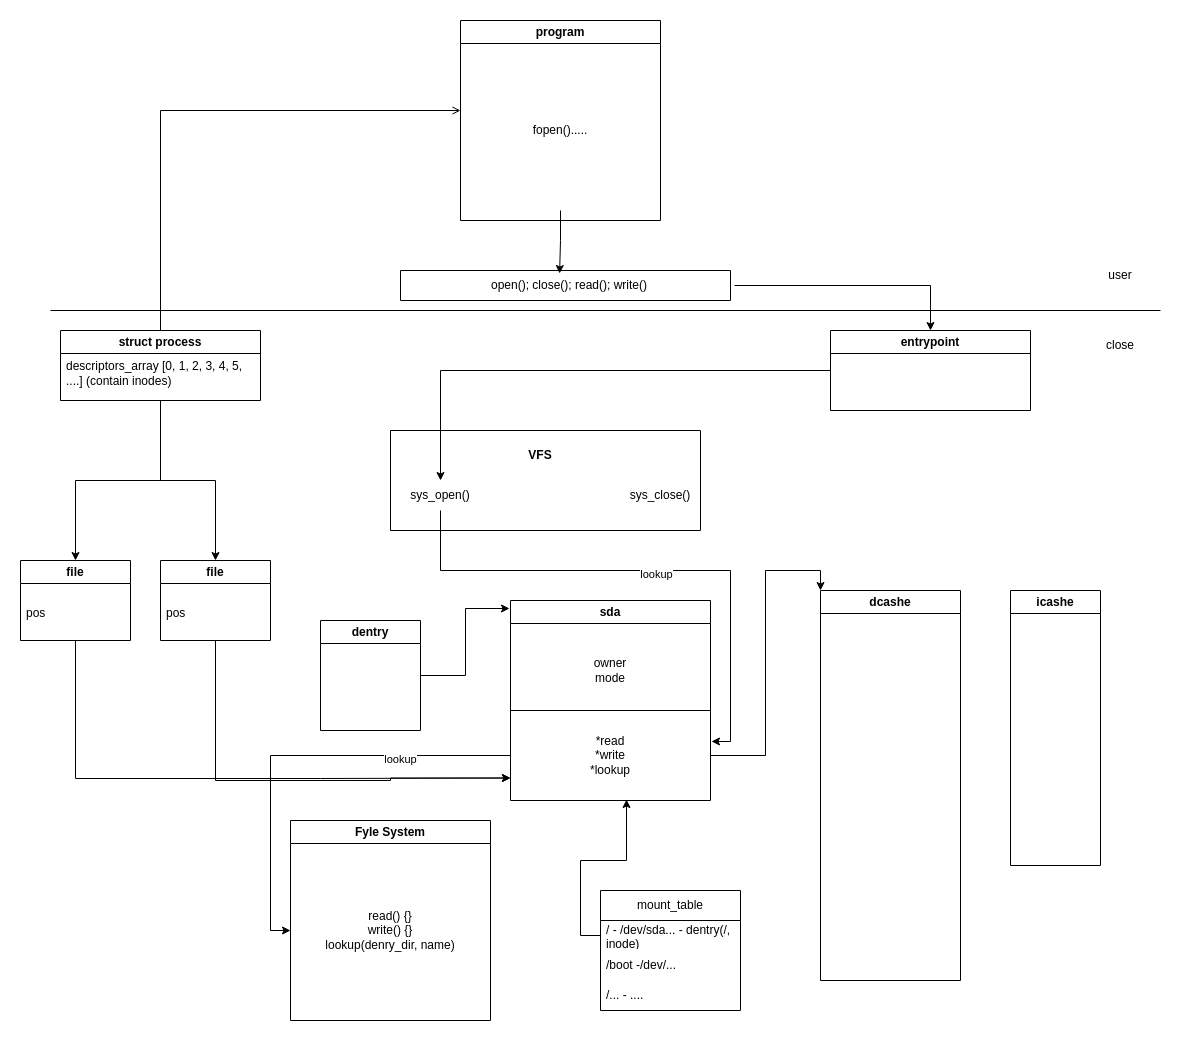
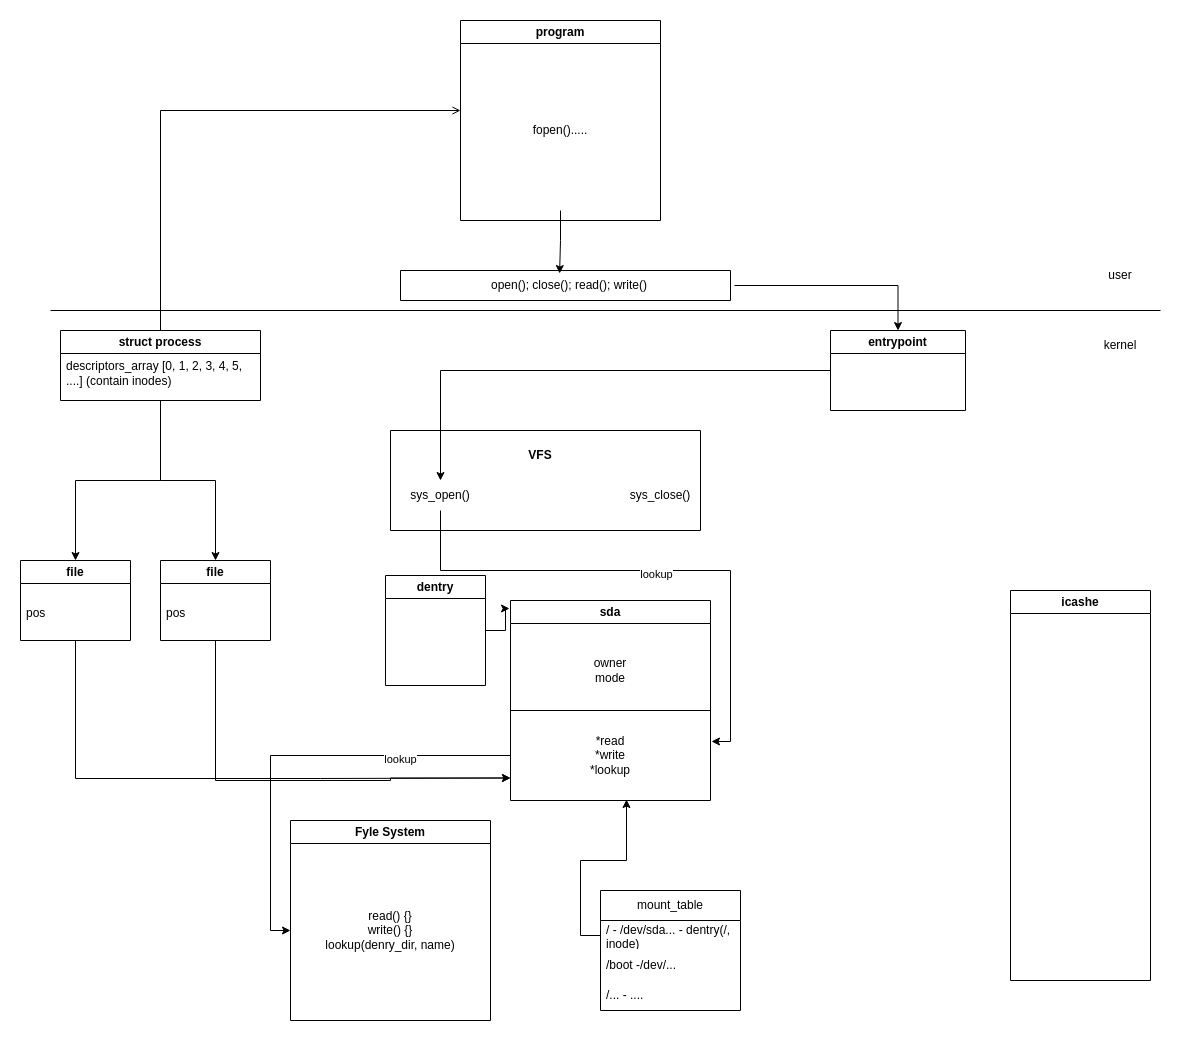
  <mxCell id="0" />
  <mxCell id="1" parent="0" />
  <mxCell id="2" value="" style="endArrow=none;html=1;rounded=0;" parent="1" edge="1"><mxGeometry width="50" height="50" relative="1" as="geometry"><mxPoint x="1160" y="310" as="sourcePoint" /><mxPoint x="50" y="310" as="targetPoint" /></mxGeometry></mxCell>
  <mxCell id="3" value="user" style="text;html=1;align=center;verticalAlign=middle;whiteSpace=wrap;rounded=0;" parent="1" vertex="1"><mxGeometry x="1090" y="260" width="60" height="30" as="geometry" /></mxCell>
- <mxCell id="4" value="close" style="text;html=1;align=center;verticalAlign=middle;whiteSpace=wrap;rounded=0;" parent="1" vertex="1"><mxGeometry x="1090" y="330" width="60" height="30" as="geometry" /></mxCell>
+ <mxCell id="4" value="kernel" style="text;html=1;align=center;verticalAlign=middle;whiteSpace=wrap;rounded=0;" parent="1" vertex="1"><mxGeometry x="1090" y="330" width="60" height="30" as="geometry" /></mxCell>
  <mxCell id="5" style="edgeStyle=orthogonalEdgeStyle;rounded=0;orthogonalLoop=1;jettySize=auto;html=1;entryX=0.5;entryY=0;entryDx=0;entryDy=0;" parent="1" source="6" target="28" edge="1"><mxGeometry relative="1" as="geometry" /></mxCell>
  <mxCell id="6" value="open(); close(); read(); write()" style="text;html=1;align=center;verticalAlign=middle;whiteSpace=wrap;rounded=0;" parent="1" vertex="1"><mxGeometry x="404" y="270" width="330" height="30" as="geometry" /></mxCell>
  <mxCell id="7" value="&lt;b&gt;VFS&lt;/b&gt;" style="text;html=1;align=center;verticalAlign=middle;whiteSpace=wrap;rounded=0;" parent="1" vertex="1"><mxGeometry x="510" y="440" width="60" height="30" as="geometry" /></mxCell>
  <mxCell id="8" value="sys_close()" style="text;html=1;align=center;verticalAlign=middle;whiteSpace=wrap;rounded=0;" parent="1" vertex="1"><mxGeometry x="630" y="480" width="60" height="30" as="geometry" /></mxCell>
- <mxCell id="9" value="dentry" style="swimlane;whiteSpace=wrap;html=1;" parent="1" vertex="1"><mxGeometry x="320" y="620" width="100" height="110" as="geometry" /></mxCell>
+ <mxCell id="9" value="dentry" style="swimlane;whiteSpace=wrap;html=1;" parent="1" vertex="1"><mxGeometry x="385" y="575" width="100" height="110" as="geometry" /></mxCell>
  <mxCell id="10" value="sda" style="swimlane;whiteSpace=wrap;html=1;" parent="1" vertex="1"><mxGeometry x="510" y="600" width="200" height="200" as="geometry" /></mxCell>
  <mxCell id="11" value="" style="endArrow=none;html=1;rounded=0;" parent="10" edge="1"><mxGeometry width="50" height="50" relative="1" as="geometry"><mxPoint y="110" as="sourcePoint" /><mxPoint x="200" y="110" as="targetPoint" /></mxGeometry></mxCell>
  <mxCell id="12" value="owner&lt;div&gt;mode&lt;/div&gt;" style="text;html=1;align=center;verticalAlign=middle;whiteSpace=wrap;rounded=0;" parent="10" vertex="1"><mxGeometry y="30" width="200" height="80" as="geometry" /></mxCell>
  <mxCell id="13" value="*read&lt;div&gt;*write&lt;/div&gt;&lt;div&gt;*lookup&lt;/div&gt;" style="text;html=1;align=center;verticalAlign=middle;whiteSpace=wrap;rounded=0;" parent="10" vertex="1"><mxGeometry y="110" width="200" height="90" as="geometry" /></mxCell>
  <mxCell id="14" value="Fyle System" style="swimlane;whiteSpace=wrap;html=1;" parent="1" vertex="1"><mxGeometry x="290" y="820" width="200" height="200" as="geometry" /></mxCell>
  <mxCell id="15" value="read() {}&lt;div&gt;write() {}&lt;/div&gt;&lt;div&gt;lookup(denry_dir, name)&lt;/div&gt;" style="text;html=1;align=center;verticalAlign=middle;whiteSpace=wrap;rounded=0;" parent="14" vertex="1"><mxGeometry y="20" width="200" height="180" as="geometry" /></mxCell>
  <mxCell id="16" style="edgeStyle=orthogonalEdgeStyle;rounded=0;orthogonalLoop=1;jettySize=auto;html=1;entryX=-0.005;entryY=0.04;entryDx=0;entryDy=0;entryPerimeter=0;" parent="1" source="9" target="10" edge="1"><mxGeometry relative="1" as="geometry" /></mxCell>
  <mxCell id="17" style="edgeStyle=orthogonalEdgeStyle;rounded=0;orthogonalLoop=1;jettySize=auto;html=1;entryX=0;entryY=0.5;entryDx=0;entryDy=0;" parent="1" source="13" target="15" edge="1"><mxGeometry relative="1" as="geometry" /></mxCell>
  <mxCell id="18" value="lookup" style="edgeLabel;html=1;align=center;verticalAlign=middle;resizable=0;points=[];" parent="17" vertex="1" connectable="0"><mxGeometry x="-0.49" y="3" relative="1" as="geometry"><mxPoint as="offset" /></mxGeometry></mxCell>
  <mxCell id="19" value="mount_table" style="swimlane;fontStyle=0;childLayout=stackLayout;horizontal=1;startSize=30;horizontalStack=0;resizeParent=1;resizeParentMax=0;resizeLast=0;collapsible=1;marginBottom=0;whiteSpace=wrap;html=1;" parent="1" vertex="1"><mxGeometry x="600" y="890" width="140" height="120" as="geometry" /></mxCell>
  <mxCell id="20" value="/ - /dev/sda... - dentry(/, inode)" style="text;strokeColor=none;fillColor=none;align=left;verticalAlign=middle;spacingLeft=4;spacingRight=4;overflow=hidden;points=[[0,0.5],[1,0.5]];portConstraint=eastwest;rotatable=0;whiteSpace=wrap;html=1;" parent="19" vertex="1"><mxGeometry y="30" width="140" height="30" as="geometry" /></mxCell>
  <mxCell id="21" value="/boot -/dev/..." style="text;strokeColor=none;fillColor=none;align=left;verticalAlign=middle;spacingLeft=4;spacingRight=4;overflow=hidden;points=[[0,0.5],[1,0.5]];portConstraint=eastwest;rotatable=0;whiteSpace=wrap;html=1;" parent="19" vertex="1"><mxGeometry y="60" width="140" height="30" as="geometry" /></mxCell>
  <mxCell id="22" value="/... - ...." style="text;strokeColor=none;fillColor=none;align=left;verticalAlign=middle;spacingLeft=4;spacingRight=4;overflow=hidden;points=[[0,0.5],[1,0.5]];portConstraint=eastwest;rotatable=0;whiteSpace=wrap;html=1;" parent="19" vertex="1"><mxGeometry y="90" width="140" height="30" as="geometry" /></mxCell>
  <mxCell id="23" style="edgeStyle=orthogonalEdgeStyle;rounded=0;orthogonalLoop=1;jettySize=auto;html=1;exitX=0;exitY=0.5;exitDx=0;exitDy=0;entryX=0.58;entryY=0.989;entryDx=0;entryDy=0;entryPerimeter=0;" parent="1" source="20" target="13" edge="1"><mxGeometry relative="1" as="geometry" /></mxCell>
- <mxCell id="24" value="dcashe" style="swimlane;whiteSpace=wrap;html=1;startSize=23;" parent="1" vertex="1"><mxGeometry x="820" y="590" width="140" height="390" as="geometry" /></mxCell>
- <mxCell id="25" value="icashe" style="swimlane;whiteSpace=wrap;html=1;" parent="1" vertex="1"><mxGeometry x="1010" y="590" width="90" height="275" as="geometry" /></mxCell>
- <mxCell id="26" style="edgeStyle=orthogonalEdgeStyle;rounded=0;orthogonalLoop=1;jettySize=auto;html=1;exitX=1;exitY=0.5;exitDx=0;exitDy=0;entryX=0;entryY=0;entryDx=0;entryDy=0;" parent="1" source="13" target="24" edge="1"><mxGeometry relative="1" as="geometry" /></mxCell>
+ <mxCell id="25" value="icashe" style="swimlane;whiteSpace=wrap;html=1;" parent="1" vertex="1"><mxGeometry x="1010" y="590" width="140" height="390" as="geometry" /></mxCell>
  <mxCell id="27" style="edgeStyle=orthogonalEdgeStyle;rounded=0;orthogonalLoop=1;jettySize=auto;html=1;" parent="1" source="28" target="30" edge="1"><mxGeometry relative="1" as="geometry" /></mxCell>
- <mxCell id="28" value="entrypoint" style="swimlane;whiteSpace=wrap;html=1;" parent="1" vertex="1"><mxGeometry x="830" y="330" width="200" height="80" as="geometry" /></mxCell>
+ <mxCell id="28" value="entrypoint" style="swimlane;whiteSpace=wrap;html=1;" parent="1" vertex="1"><mxGeometry x="830" y="330" width="135" height="80" as="geometry" /></mxCell>
  <mxCell id="29" value="" style="swimlane;startSize=0;" parent="1" vertex="1"><mxGeometry x="390" y="430" width="310" height="100" as="geometry" /></mxCell>
  <mxCell id="30" value="sys_open()" style="text;html=1;align=center;verticalAlign=middle;whiteSpace=wrap;rounded=0;" parent="29" vertex="1"><mxGeometry x="20" y="50" width="60" height="30" as="geometry" /></mxCell>
  <mxCell id="31" style="edgeStyle=orthogonalEdgeStyle;rounded=0;orthogonalLoop=1;jettySize=auto;html=1;exitX=0.5;exitY=1;exitDx=0;exitDy=0;" parent="1" source="33" target="43" edge="1"><mxGeometry relative="1" as="geometry" /></mxCell>
  <mxCell id="32" style="edgeStyle=orthogonalEdgeStyle;rounded=0;orthogonalLoop=1;jettySize=auto;html=1;exitX=0.5;exitY=1;exitDx=0;exitDy=0;entryX=0.5;entryY=0;entryDx=0;entryDy=0;" parent="1" source="33" target="46" edge="1"><mxGeometry relative="1" as="geometry" /></mxCell>
  <mxCell id="33" value="struct process" style="swimlane;whiteSpace=wrap;html=1;" parent="1" vertex="1"><mxGeometry x="60" y="330" width="200" height="70" as="geometry" /></mxCell>
  <mxCell id="34" value="descriptors_array [0, 1, 2, 3, 4, 5, ....] (contain inodes)" style="text;strokeColor=none;fillColor=none;align=left;verticalAlign=middle;spacingLeft=4;spacingRight=4;overflow=hidden;points=[[0,0.5],[1,0.5]];portConstraint=eastwest;rotatable=0;whiteSpace=wrap;html=1;" parent="33" vertex="1"><mxGeometry y="25" width="190" height="35" as="geometry" /></mxCell>
  <mxCell id="35" value="program" style="swimlane;whiteSpace=wrap;html=1;" parent="1" vertex="1"><mxGeometry x="460" y="20" width="200" height="200" as="geometry" /></mxCell>
  <mxCell id="36" value="fopen()....." style="text;html=1;align=center;verticalAlign=middle;whiteSpace=wrap;rounded=0;" parent="35" vertex="1"><mxGeometry y="30" width="200" height="160" as="geometry" /></mxCell>
  <mxCell id="37" style="edgeStyle=orthogonalEdgeStyle;rounded=0;orthogonalLoop=1;jettySize=auto;html=1;entryX=1.005;entryY=0.344;entryDx=0;entryDy=0;entryPerimeter=0;" parent="1" source="30" target="13" edge="1"><mxGeometry relative="1" as="geometry"><Array as="points"><mxPoint x="440" y="570" /><mxPoint x="730" y="570" /><mxPoint x="730" y="741" /></Array></mxGeometry></mxCell>
  <mxCell id="38" value="lookup" style="edgeLabel;html=1;align=center;verticalAlign=middle;resizable=0;points=[];" parent="37" vertex="1" connectable="0"><mxGeometry x="0.018" y="-3" relative="1" as="geometry"><mxPoint as="offset" /></mxGeometry></mxCell>
  <mxCell id="39" style="edgeStyle=orthogonalEdgeStyle;rounded=0;orthogonalLoop=1;jettySize=auto;html=1;entryX=0.47;entryY=0.1;entryDx=0;entryDy=0;entryPerimeter=0;" parent="1" source="36" target="6" edge="1"><mxGeometry relative="1" as="geometry" /></mxCell>
  <mxCell id="40" value="" style="swimlane;startSize=0;" parent="1" vertex="1"><mxGeometry x="400" y="270" width="330" height="30" as="geometry" /></mxCell>
  <mxCell id="41" style="edgeStyle=orthogonalEdgeStyle;rounded=0;orthogonalLoop=1;jettySize=auto;html=1;endArrow=open;" parent="1" source="33" target="36" edge="1"><mxGeometry relative="1" as="geometry"><mxPoint x="390" y="140" as="targetPoint" /><Array as="points"><mxPoint x="160" y="110" /></Array></mxGeometry></mxCell>
  <mxCell id="42" style="edgeStyle=orthogonalEdgeStyle;rounded=0;orthogonalLoop=1;jettySize=auto;html=1;entryX=0;entryY=0.75;entryDx=0;entryDy=0;" parent="1" source="43" target="13" edge="1"><mxGeometry relative="1" as="geometry"><Array as="points"><mxPoint x="75" y="778" /><mxPoint x="320" y="778" /></Array></mxGeometry></mxCell>
  <mxCell id="43" value="file" style="swimlane;whiteSpace=wrap;html=1;" parent="1" vertex="1"><mxGeometry x="20" y="560" width="110" height="80" as="geometry" /></mxCell>
  <mxCell id="44" value="pos" style="text;strokeColor=none;fillColor=none;align=left;verticalAlign=middle;spacingLeft=4;spacingRight=4;overflow=hidden;points=[[0,0.5],[1,0.5]];portConstraint=eastwest;rotatable=0;whiteSpace=wrap;html=1;" parent="43" vertex="1"><mxGeometry y="25" width="110" height="55" as="geometry" /></mxCell>
  <mxCell id="45" style="edgeStyle=orthogonalEdgeStyle;rounded=0;orthogonalLoop=1;jettySize=auto;html=1;entryX=0;entryY=0.75;entryDx=0;entryDy=0;" parent="1" source="46" target="13" edge="1"><mxGeometry relative="1" as="geometry"><Array as="points"><mxPoint x="215" y="780" /><mxPoint x="390" y="780" /><mxPoint x="390" y="778" /></Array></mxGeometry></mxCell>
  <mxCell id="46" value="file" style="swimlane;whiteSpace=wrap;html=1;" parent="1" vertex="1"><mxGeometry x="160" y="560" width="110" height="80" as="geometry" /></mxCell>
  <mxCell id="47" value="pos" style="text;strokeColor=none;fillColor=none;align=left;verticalAlign=middle;spacingLeft=4;spacingRight=4;overflow=hidden;points=[[0,0.5],[1,0.5]];portConstraint=eastwest;rotatable=0;whiteSpace=wrap;html=1;" parent="46" vertex="1"><mxGeometry y="25" width="110" height="55" as="geometry" /></mxCell>
